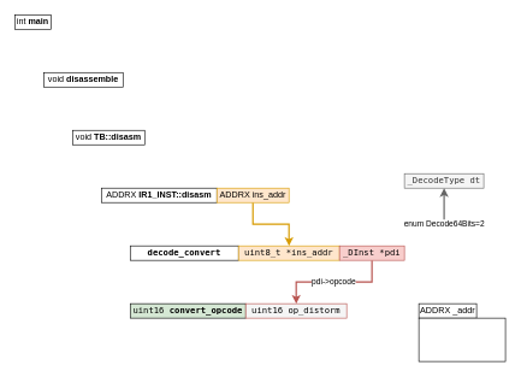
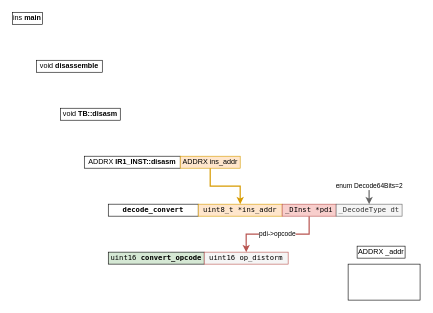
  <mxCell id="0" />
  <mxCell id="1" parent="0" />
- <mxCell id="2" value="int &lt;b&gt;main&lt;/b&gt;" style="rounded=0;whiteSpace=wrap;html=1;" vertex="1" parent="1"><mxGeometry x="20" y="20" width="50" height="20" as="geometry" /></mxCell>
+ <mxCell id="2" value="ins &lt;b&gt;main&lt;/b&gt;" style="rounded=0;whiteSpace=wrap;html=1;" vertex="1" parent="1"><mxGeometry x="20" y="20" width="50" height="20" as="geometry" /></mxCell>
  <mxCell id="3" value="void&lt;b&gt; disassemble&lt;/b&gt;" style="rounded=0;whiteSpace=wrap;html=1;" vertex="1" parent="1"><mxGeometry x="60" y="100" width="110" height="20" as="geometry" /></mxCell>
  <mxCell id="4" value="void &lt;b&gt;TB::disasm&lt;/b&gt;" style="rounded=0;whiteSpace=wrap;html=1;" vertex="1" parent="1"><mxGeometry x="100" y="180" width="100" height="20" as="geometry" /></mxCell>
  <mxCell id="5" value="ADDRX &lt;b&gt;IR1_INST::disasm&lt;/b&gt;" style="rounded=0;whiteSpace=wrap;html=1;" vertex="1" parent="1"><mxGeometry x="140" y="260" width="160" height="20" as="geometry" /></mxCell>
  <mxCell id="6" style="edgeStyle=orthogonalEdgeStyle;rounded=0;orthogonalLoop=1;jettySize=auto;html=1;strokeWidth=2;fillColor=#ffe6cc;strokeColor=#d79b00;" edge="1" parent="1" source="7" target="9"><mxGeometry relative="1" as="geometry" /></mxCell>
  <mxCell id="7" value="ADDRX ins_addr" style="rounded=0;whiteSpace=wrap;html=1;fillColor=#ffe6cc;strokeColor=#d79b00;" vertex="1" parent="1"><mxGeometry x="300" y="260" width="100" height="20" as="geometry" /></mxCell>
  <mxCell id="8" value="&lt;pre&gt;&lt;b&gt;decode_convert&lt;/b&gt;&lt;/pre&gt;" style="rounded=0;whiteSpace=wrap;html=1;" vertex="1" parent="1"><mxGeometry x="180" y="340" width="150" height="20" as="geometry" /></mxCell>
  <mxCell id="9" value="&lt;pre&gt;uint8_t *ins_addr&lt;/pre&gt;" style="rounded=0;whiteSpace=wrap;html=1;fillColor=#ffe6cc;strokeColor=#d79b00;" vertex="1" parent="1"><mxGeometry x="330" y="340" width="140" height="20" as="geometry" /></mxCell>
  <mxCell id="10" value="pdi-&amp;gt;opcode" style="edgeStyle=orthogonalEdgeStyle;rounded=0;orthogonalLoop=1;jettySize=auto;html=1;fillColor=#f8cecc;strokeColor=#b85450;strokeWidth=2;" edge="1" parent="1" source="11" target="14"><mxGeometry relative="1" as="geometry" /></mxCell>
  <mxCell id="11" value="&lt;pre&gt;_DInst *pdi&lt;/pre&gt;" style="rounded=0;whiteSpace=wrap;html=1;fillColor=#f8cecc;strokeColor=#b85450;" vertex="1" parent="1"><mxGeometry x="470" y="340" width="90" height="20" as="geometry" /></mxCell>
- <mxCell id="12" value="&lt;pre&gt;_DecodeType dt&lt;/pre&gt;" style="rounded=0;whiteSpace=wrap;html=1;fillColor=#f5f5f5;strokeColor=#666666;fontColor=#333333;" vertex="1" parent="1"><mxGeometry x="560" y="240" width="110" height="20" as="geometry" /></mxCell>
+ <mxCell id="12" value="&lt;pre&gt;_DecodeType dt&lt;/pre&gt;" style="rounded=0;whiteSpace=wrap;html=1;fillColor=#f5f5f5;strokeColor=#666666;fontColor=#333333;" vertex="1" parent="1"><mxGeometry x="560" y="340" width="110" height="20" as="geometry" /></mxCell>
  <mxCell id="13" value="&lt;pre&gt;&lt;span&gt;uint16 &lt;/span&gt;&lt;b&gt;convert_opcode&lt;/b&gt;&lt;/pre&gt;" style="rounded=0;whiteSpace=wrap;html=1;fillColor=#d5e8d4;" vertex="1" parent="1"><mxGeometry x="180" y="420" width="160" height="20" as="geometry" /></mxCell>
  <mxCell id="14" value="&lt;pre&gt;uint16 op_distorm&lt;/pre&gt;" style="rounded=0;whiteSpace=wrap;html=1;fillColor=#f5f5f5;strokeColor=#b85450;" vertex="1" parent="1"><mxGeometry x="340" y="420" width="140" height="20" as="geometry" /></mxCell>
  <mxCell id="15" value="enum&amp;nbsp;&lt;span&gt;Decode64Bits=2&lt;/span&gt;" style="endArrow=classic;html=1;strokeWidth=2;fillColor=#f5f5f5;strokeColor=#666666;" edge="1" parent="1" target="12"><mxGeometry x="-1" width="50" height="50" relative="1" as="geometry"><mxPoint x="615" y="310" as="sourcePoint" /><mxPoint x="590" y="210" as="targetPoint" /><mxPoint as="offset" /></mxGeometry></mxCell>
- <mxCell id="16" value="ADDRX _addr" style="rounded=0;whiteSpace=wrap;html=1;" vertex="1" parent="1"><mxGeometry x="580" y="420" width="80" height="20" as="geometry" /></mxCell>
+ <mxCell id="16" value="ADDRX _addr" style="rounded=0;whiteSpace=wrap;html=1;" vertex="1" parent="1"><mxGeometry x="595" y="410" width="80" height="20" as="geometry" /></mxCell>
  <mxCell id="17" value="" style="rounded=0;whiteSpace=wrap;html=1;" vertex="1" parent="1"><mxGeometry x="580" y="440" width="120" height="60" as="geometry" /></mxCell>
